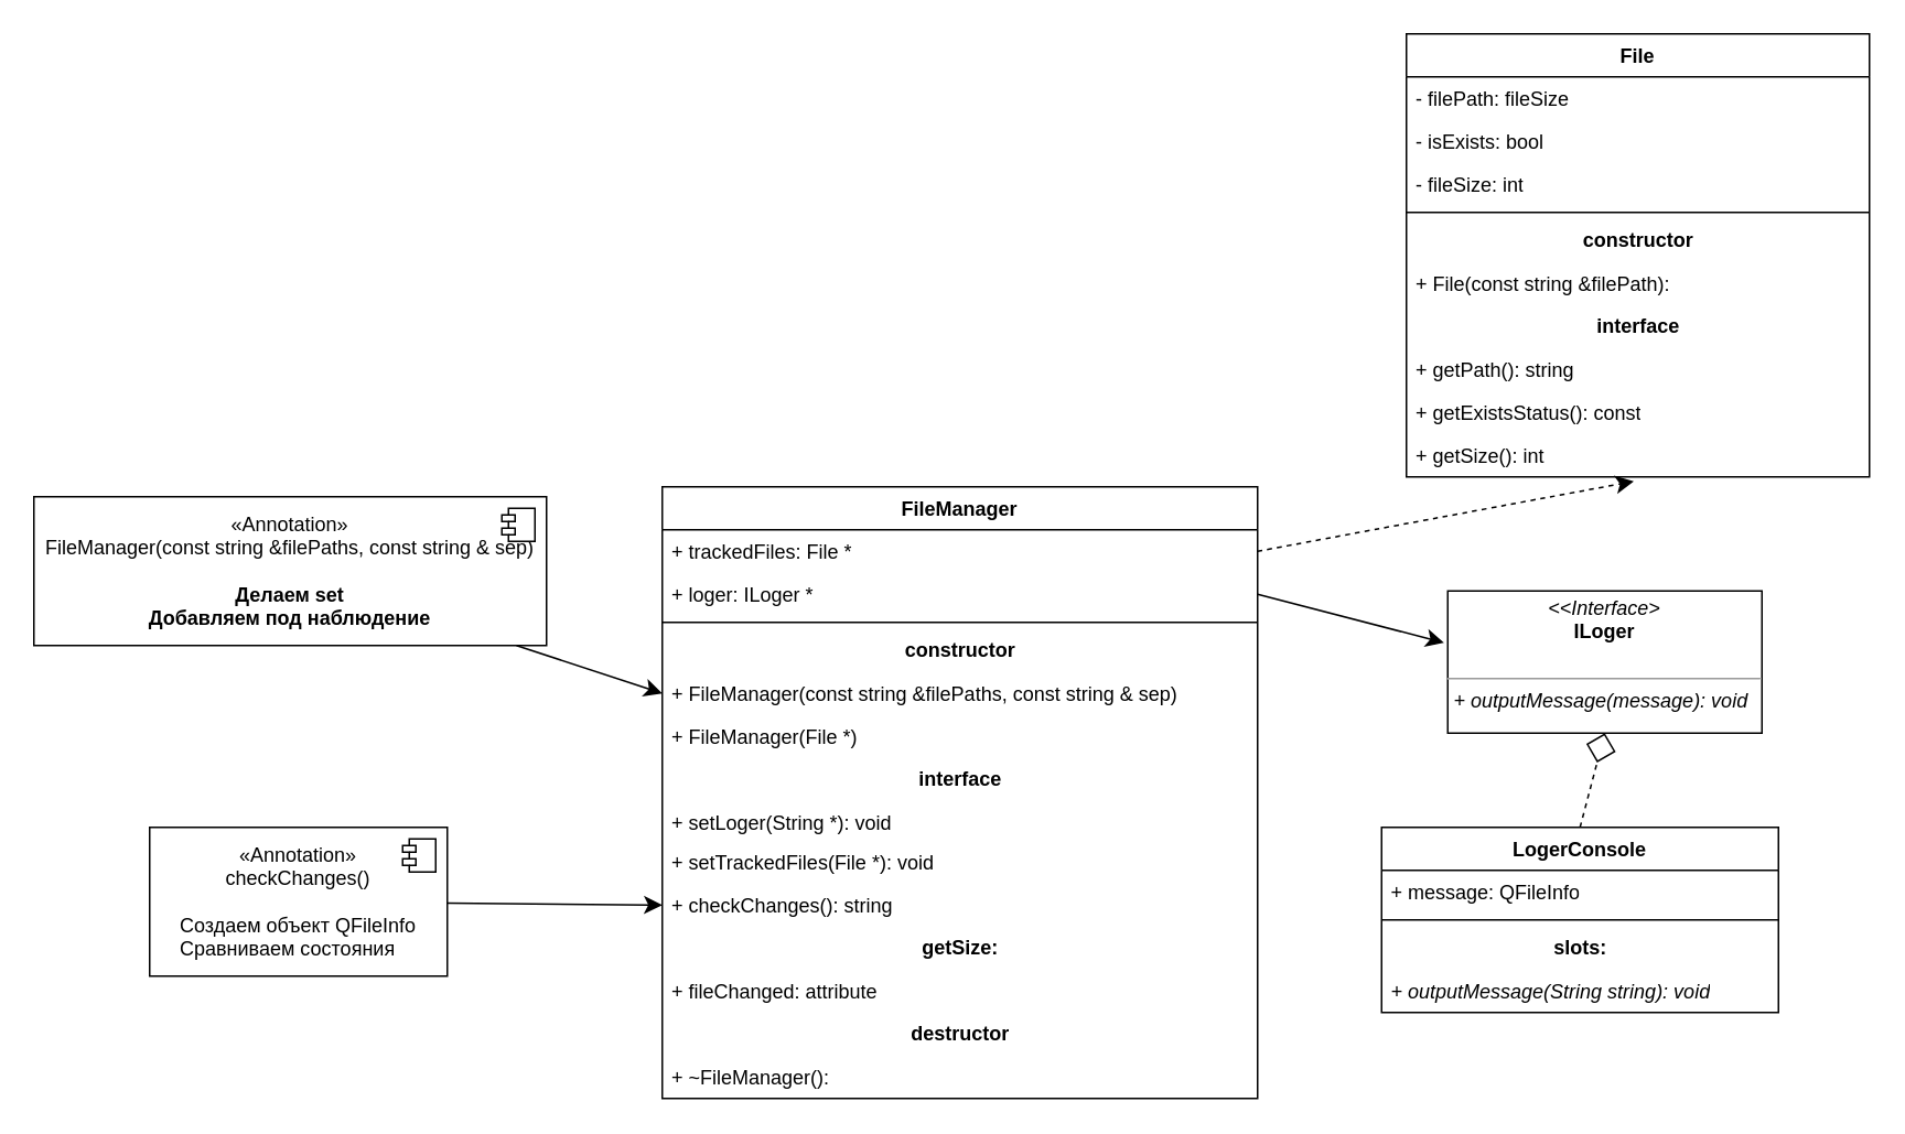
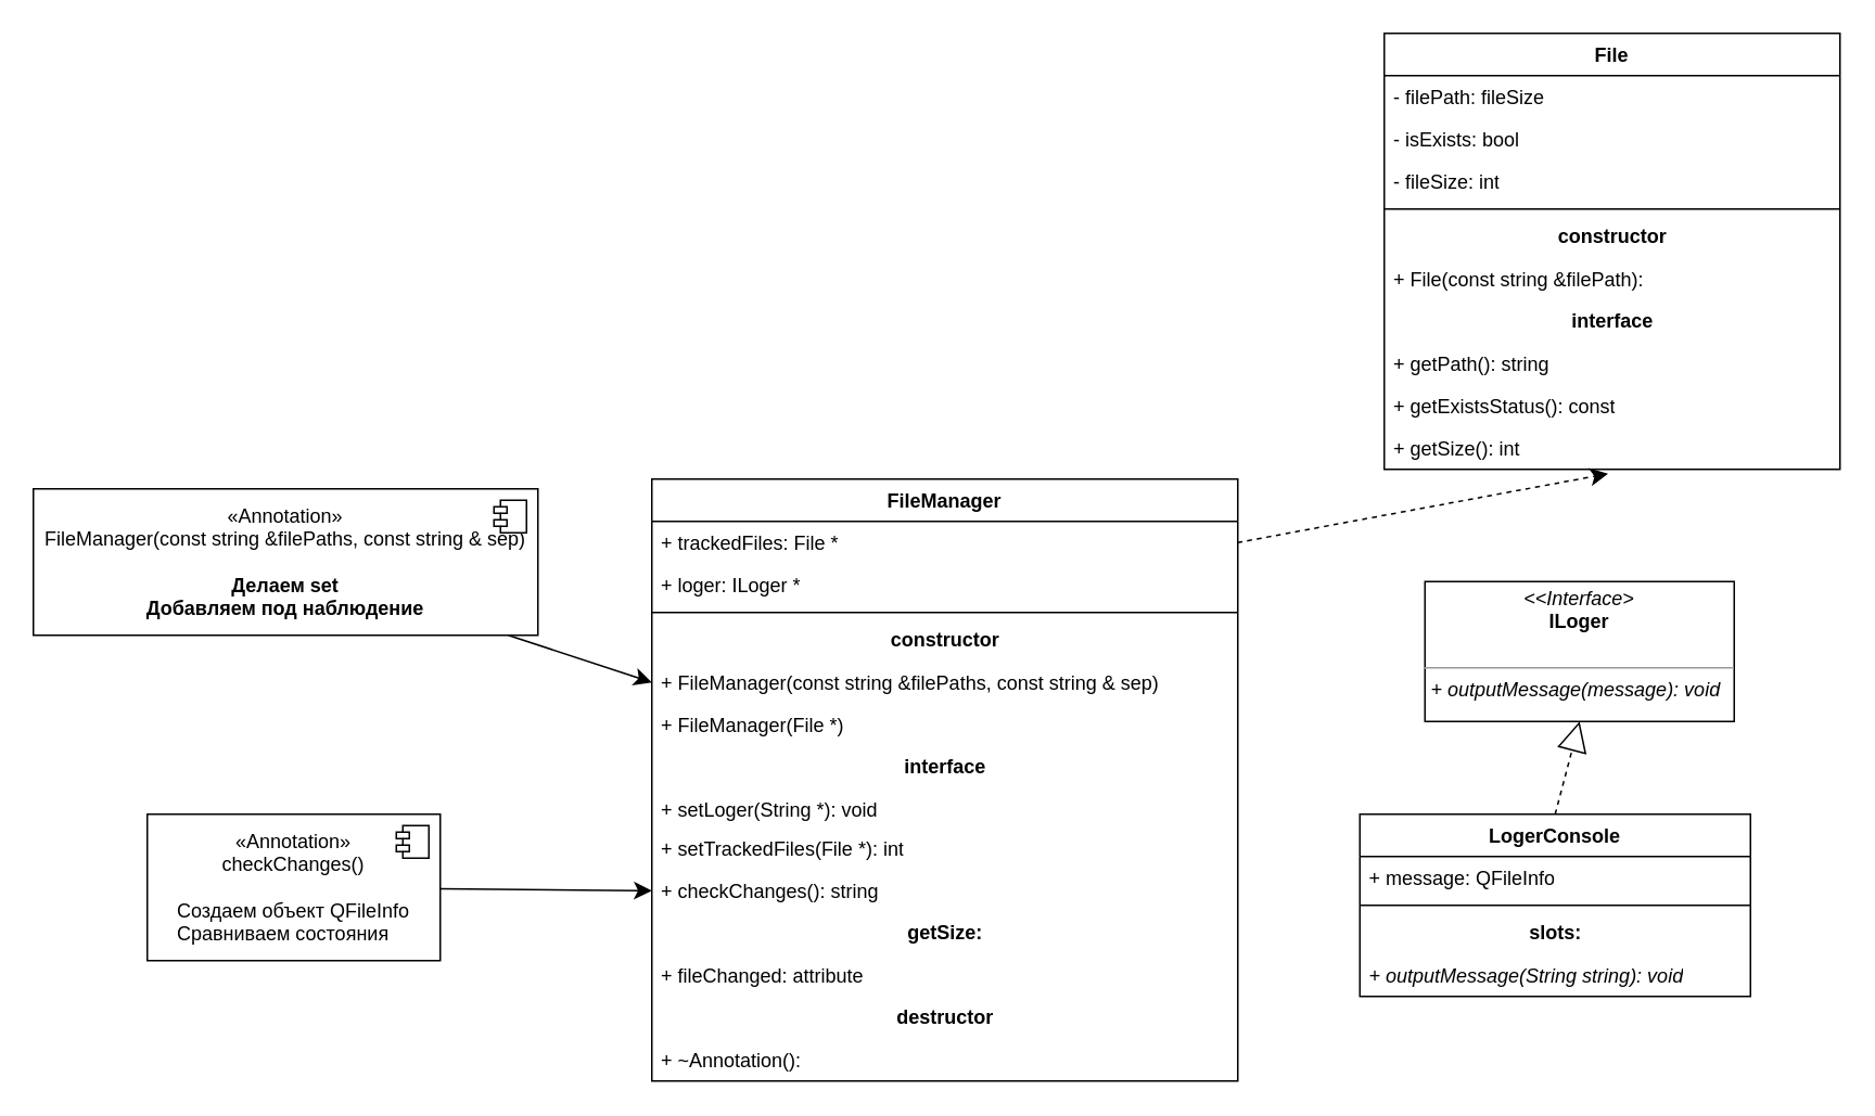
  <mxCell id="0" />
  <mxCell id="1" parent="0" />
  <mxCell id="2" value="File" style="swimlane;fontStyle=1;align=center;verticalAlign=top;childLayout=stackLayout;horizontal=1;startSize=26;horizontalStack=0;resizeParent=1;resizeParentMax=0;resizeLast=0;collapsible=1;marginBottom=0;whiteSpace=wrap;html=1;" parent="1" vertex="1"><mxGeometry x="850" width="280" height="268" as="geometry" y="20"><mxRectangle x="210" y="180" width="60" height="30" as="alternateBounds" /></mxGeometry></mxCell>
  <mxCell id="3" value="- filePath: fileSize" style="text;strokeColor=none;fillColor=none;align=left;verticalAlign=top;spacingLeft=4;spacingRight=4;overflow=hidden;rotatable=0;points=[[0,0.5],[1,0.5]];portConstraint=eastwest;whiteSpace=wrap;html=1;" parent="2" vertex="1"><mxGeometry y="26" width="280" height="26" as="geometry" /></mxCell>
  <mxCell id="4" value="- isExists: bool" style="text;strokeColor=none;fillColor=none;align=left;verticalAlign=top;spacingLeft=4;spacingRight=4;overflow=hidden;rotatable=0;points=[[0,0.5],[1,0.5]];portConstraint=eastwest;whiteSpace=wrap;html=1;" parent="2" vertex="1"><mxGeometry y="52" width="280" height="26" as="geometry" /></mxCell>
  <mxCell id="5" value="- fileSize: int" style="text;strokeColor=none;fillColor=none;align=left;verticalAlign=top;spacingLeft=4;spacingRight=4;overflow=hidden;rotatable=0;points=[[0,0.5],[1,0.5]];portConstraint=eastwest;whiteSpace=wrap;html=1;" parent="2" vertex="1"><mxGeometry y="78" width="280" height="26" as="geometry" /></mxCell>
  <mxCell id="6" value="" style="line;strokeWidth=1;fillColor=none;align=left;verticalAlign=middle;spacingTop=-1;spacingLeft=3;spacingRight=3;rotatable=0;labelPosition=right;points=[];portConstraint=eastwest;strokeColor=inherit;" parent="2" vertex="1"><mxGeometry y="104" width="280" height="8" as="geometry" /></mxCell>
  <mxCell id="7" value="constructor" style="text;align=center;fontStyle=1;verticalAlign=middle;spacingLeft=3;spacingRight=3;strokeColor=none;rotatable=0;points=[[0,0.5],[1,0.5]];portConstraint=eastwest;html=1;" parent="2" vertex="1"><mxGeometry y="112" width="280" height="26" as="geometry" /></mxCell>
  <mxCell id="8" value="+ File(const string &amp;amp;filePath):" style="text;strokeColor=none;fillColor=none;align=left;verticalAlign=top;spacingLeft=4;spacingRight=4;overflow=hidden;rotatable=0;points=[[0,0.5],[1,0.5]];portConstraint=eastwest;whiteSpace=wrap;html=1;" parent="2" vertex="1"><mxGeometry y="138" width="280" height="26" as="geometry" /></mxCell>
  <mxCell id="9" value="interface" style="text;align=center;fontStyle=1;verticalAlign=middle;spacingLeft=3;spacingRight=3;strokeColor=none;rotatable=0;points=[[0,0.5],[1,0.5]];portConstraint=eastwest;html=1;" parent="2" vertex="1"><mxGeometry y="164" width="280" height="26" as="geometry" /></mxCell>
  <mxCell id="10" value="+ getPath(): string" style="text;strokeColor=none;fillColor=none;align=left;verticalAlign=top;spacingLeft=4;spacingRight=4;overflow=hidden;rotatable=0;points=[[0,0.5],[1,0.5]];portConstraint=eastwest;whiteSpace=wrap;html=1;" parent="2" vertex="1"><mxGeometry y="190" width="280" height="26" as="geometry" /></mxCell>
  <mxCell id="11" value="+ getExistsStatus(): const" style="text;strokeColor=none;fillColor=none;align=left;verticalAlign=top;spacingLeft=4;spacingRight=4;overflow=hidden;rotatable=0;points=[[0,0.5],[1,0.5]];portConstraint=eastwest;whiteSpace=wrap;html=1;" parent="2" vertex="1"><mxGeometry y="216" width="280" height="26" as="geometry" /></mxCell>
  <mxCell id="12" value="+ getSize(): int" style="text;strokeColor=none;fillColor=none;align=left;verticalAlign=top;spacingLeft=4;spacingRight=4;overflow=hidden;rotatable=0;points=[[0,0.5],[1,0.5]];portConstraint=eastwest;whiteSpace=wrap;html=1;" parent="2" vertex="1"><mxGeometry y="242" width="280" height="26" as="geometry" /></mxCell>
  <mxCell id="13" value="FileManager" style="swimlane;fontStyle=1;align=center;verticalAlign=top;childLayout=stackLayout;horizontal=1;startSize=26;horizontalStack=0;resizeParent=1;resizeParentMax=0;resizeLast=0;collapsible=1;marginBottom=0;whiteSpace=wrap;html=1;" parent="1" vertex="1"><mxGeometry x="400" y="294" width="360" height="370" as="geometry" /></mxCell>
  <mxCell id="14" value="+ trackedFiles: File *" style="text;strokeColor=none;fillColor=none;align=left;verticalAlign=top;spacingLeft=4;spacingRight=4;overflow=hidden;rotatable=0;points=[[0,0.5],[1,0.5]];portConstraint=eastwest;whiteSpace=wrap;html=1;" parent="13" vertex="1"><mxGeometry y="26" width="360" height="26" as="geometry" /></mxCell>
  <mxCell id="15" value="+ loger: ILoger *" style="text;strokeColor=none;fillColor=none;align=left;verticalAlign=top;spacingLeft=4;spacingRight=4;overflow=hidden;rotatable=0;points=[[0,0.5],[1,0.5]];portConstraint=eastwest;whiteSpace=wrap;html=1;" parent="13" vertex="1"><mxGeometry y="52" width="360" height="26" as="geometry" /></mxCell>
  <mxCell id="16" value="" style="line;strokeWidth=1;fillColor=none;align=left;verticalAlign=middle;spacingTop=-1;spacingLeft=3;spacingRight=3;rotatable=0;labelPosition=right;points=[];portConstraint=eastwest;strokeColor=inherit;" parent="13" vertex="1"><mxGeometry y="78" width="360" height="8" as="geometry" /></mxCell>
  <mxCell id="17" value="constructor" style="text;align=center;fontStyle=1;verticalAlign=middle;spacingLeft=3;spacingRight=3;strokeColor=none;rotatable=0;points=[[0,0.5],[1,0.5]];portConstraint=eastwest;html=1;" parent="13" vertex="1"><mxGeometry y="86" width="360" height="26" as="geometry" /></mxCell>
  <mxCell id="18" value="+ FileManager(const string &amp;amp;filePaths, const string &amp;amp; sep)&amp;nbsp;" style="text;strokeColor=none;fillColor=none;align=left;verticalAlign=top;spacingLeft=4;spacingRight=4;overflow=hidden;rotatable=0;points=[[0,0.5],[1,0.5]];portConstraint=eastwest;whiteSpace=wrap;html=1;" parent="13" vertex="1"><mxGeometry y="112" width="360" height="26" as="geometry" /></mxCell>
  <mxCell id="19" value="+ FileManager(File *)" style="text;strokeColor=none;fillColor=none;align=left;verticalAlign=top;spacingLeft=4;spacingRight=4;overflow=hidden;rotatable=0;points=[[0,0.5],[1,0.5]];portConstraint=eastwest;whiteSpace=wrap;html=1;" parent="13" vertex="1"><mxGeometry y="138" width="360" height="26" as="geometry" /></mxCell>
  <mxCell id="20" value="interface" style="text;align=center;fontStyle=1;verticalAlign=middle;spacingLeft=3;spacingRight=3;strokeColor=none;rotatable=0;points=[[0,0.5],[1,0.5]];portConstraint=eastwest;html=1;" parent="13" vertex="1"><mxGeometry y="164" width="360" height="26" as="geometry" /></mxCell>
  <mxCell id="21" value="&lt;div style=&quot;&quot;&gt;&lt;/div&gt;+ setLoger(String *): void" style="text;strokeColor=none;fillColor=none;align=left;verticalAlign=top;spacingLeft=4;spacingRight=4;overflow=hidden;rotatable=0;points=[[0,0.5],[1,0.5]];portConstraint=eastwest;whiteSpace=wrap;html=1;" parent="13" vertex="1"><mxGeometry y="190" width="360" height="24" as="geometry" /></mxCell>
- <mxCell id="22" value="+ setTrackedFiles(File *): void" style="text;strokeColor=none;fillColor=none;align=left;verticalAlign=top;spacingLeft=4;spacingRight=4;overflow=hidden;rotatable=0;points=[[0,0.5],[1,0.5]];portConstraint=eastwest;whiteSpace=wrap;html=1;" parent="13" vertex="1"><mxGeometry y="214" width="360" height="26" as="geometry" /></mxCell>
+ <mxCell id="22" value="+ setTrackedFiles(File *): int" style="text;strokeColor=none;fillColor=none;align=left;verticalAlign=top;spacingLeft=4;spacingRight=4;overflow=hidden;rotatable=0;points=[[0,0.5],[1,0.5]];portConstraint=eastwest;whiteSpace=wrap;html=1;" parent="13" vertex="1"><mxGeometry y="214" width="360" height="26" as="geometry" /></mxCell>
  <mxCell id="23" value="+ checkChanges(): string" style="text;strokeColor=none;fillColor=none;align=left;verticalAlign=top;spacingLeft=4;spacingRight=4;overflow=hidden;rotatable=0;points=[[0,0.5],[1,0.5]];portConstraint=eastwest;whiteSpace=wrap;html=1;" parent="13" vertex="1"><mxGeometry y="240" width="360" height="26" as="geometry" /></mxCell>
  <mxCell id="24" value="getSize:" style="text;align=center;fontStyle=1;verticalAlign=middle;spacingLeft=3;spacingRight=3;strokeColor=none;rotatable=0;points=[[0,0.5],[1,0.5]];portConstraint=eastwest;html=1;" parent="13" vertex="1"><mxGeometry y="266" width="360" height="26" as="geometry" /></mxCell>
  <mxCell id="25" value="+ fileChanged: attribute" style="text;strokeColor=none;fillColor=none;align=left;verticalAlign=top;spacingLeft=4;spacingRight=4;overflow=hidden;rotatable=0;points=[[0,0.5],[1,0.5]];portConstraint=eastwest;whiteSpace=wrap;html=1;" parent="13" vertex="1"><mxGeometry y="292" width="360" height="26" as="geometry" /></mxCell>
  <mxCell id="26" value="destructor" style="text;align=center;fontStyle=1;verticalAlign=middle;spacingLeft=3;spacingRight=3;strokeColor=none;rotatable=0;points=[[0,0.5],[1,0.5]];portConstraint=eastwest;html=1;" parent="13" vertex="1"><mxGeometry y="318" width="360" height="26" as="geometry" /></mxCell>
- <mxCell id="27" value="+ ~FileManager():" style="text;strokeColor=none;fillColor=none;align=left;verticalAlign=top;spacingLeft=4;spacingRight=4;overflow=hidden;rotatable=0;points=[[0,0.5],[1,0.5]];portConstraint=eastwest;whiteSpace=wrap;html=1;" parent="13" vertex="1"><mxGeometry y="344" width="360" height="26" as="geometry" /></mxCell>
+ <mxCell id="27" value="+ ~Annotation():" style="text;strokeColor=none;fillColor=none;align=left;verticalAlign=top;spacingLeft=4;spacingRight=4;overflow=hidden;rotatable=0;points=[[0,0.5],[1,0.5]];portConstraint=eastwest;whiteSpace=wrap;html=1;" parent="13" vertex="1"><mxGeometry y="344" width="360" height="26" as="geometry" /></mxCell>
  <mxCell id="28" value="LogerConsole" style="swimlane;fontStyle=1;align=center;verticalAlign=top;childLayout=stackLayout;horizontal=1;startSize=26;horizontalStack=0;resizeParent=1;resizeParentMax=0;resizeLast=0;collapsible=1;marginBottom=0;whiteSpace=wrap;html=1;" parent="1" vertex="1"><mxGeometry x="835" y="500" width="240" height="112" as="geometry" /></mxCell>
  <mxCell id="29" value="+ message: QFileInfo" style="text;align=left;verticalAlign=top;spacingLeft=4;spacingRight=4;overflow=hidden;rotatable=0;points=[[0,0.5],[1,0.5]];portConstraint=eastwest;whiteSpace=wrap;html=1;" parent="28" vertex="1"><mxGeometry y="26" width="240" height="26" as="geometry" /></mxCell>
  <mxCell id="30" value="" style="line;strokeWidth=1;align=left;verticalAlign=middle;spacingTop=-1;spacingLeft=3;spacingRight=3;rotatable=0;labelPosition=right;points=[];portConstraint=eastwest;" parent="28" vertex="1"><mxGeometry y="52" width="240" height="8" as="geometry" /></mxCell>
  <mxCell id="31" value="slots:" style="text;align=center;fontStyle=1;verticalAlign=middle;spacingLeft=3;spacingRight=3;strokeColor=none;rotatable=0;points=[[0,0.5],[1,0.5]];portConstraint=eastwest;html=1;" parent="28" vertex="1"><mxGeometry y="60" width="240" height="26" as="geometry" /></mxCell>
  <mxCell id="32" value="&lt;i style=&quot;border-color: var(--border-color);&quot;&gt;+ outputMessage(String string): void&lt;/i&gt;" style="text;align=left;verticalAlign=top;spacingLeft=4;spacingRight=4;overflow=hidden;rotatable=0;points=[[0,0.5],[1,0.5]];portConstraint=eastwest;whiteSpace=wrap;html=1;" parent="28" vertex="1"><mxGeometry y="86" width="240" height="26" as="geometry" /></mxCell>
- <mxCell id="33" value="" style="endArrow=diamond;endSize=16;endFill=0;html=1;rounded=0;entryX=0.5;entryY=1;entryDx=0;entryDy=0;exitX=0.5;exitY=0;exitDx=0;exitDy=0;dashed=1;" parent="1" source="28" target="34" edge="1"><mxGeometry width="160" relative="1" as="geometry"><mxPoint x="810" y="770" as="sourcePoint" /><mxPoint x="740" y="560" as="targetPoint" /></mxGeometry></mxCell>
+ <mxCell id="33" value="" style="endArrow=block;endSize=16;endFill=0;html=1;rounded=0;entryX=0.5;entryY=1;entryDx=0;entryDy=0;exitX=0.5;exitY=0;exitDx=0;exitDy=0;dashed=1;" parent="1" source="28" target="34" edge="1"><mxGeometry width="160" relative="1" as="geometry"><mxPoint x="810" y="770" as="sourcePoint" /><mxPoint x="740" y="560" as="targetPoint" /></mxGeometry></mxCell>
  <mxCell id="34" value="&lt;p style=&quot;margin:0px;margin-top:4px;text-align:center;&quot;&gt;&lt;i&gt;&amp;lt;&amp;lt;Interface&amp;gt;&lt;/i&gt;&lt;br&gt;&lt;b&gt;ILoger&lt;/b&gt;&lt;/p&gt;&lt;p style=&quot;margin:0px;margin-left:4px;&quot;&gt;&lt;br&gt;&lt;/p&gt;&lt;hr size=&quot;1&quot;&gt;&lt;p style=&quot;margin:0px;margin-left:4px;&quot;&gt;&lt;i&gt;+ outputMessage(message): void&lt;/i&gt;&lt;br&gt;&lt;/p&gt;" style="verticalAlign=top;align=left;overflow=fill;fontSize=12;fontFamily=Helvetica;html=1;whiteSpace=wrap;" parent="1" vertex="1"><mxGeometry x="875" y="357" width="190" height="86" as="geometry" /></mxCell>
  <mxCell id="35" style="edgeStyle=none;curved=1;rounded=0;orthogonalLoop=1;jettySize=auto;html=1;entryX=0;entryY=0.5;entryDx=0;entryDy=0;fontSize=12;startSize=8;endSize=8;" parent="1" source="36" target="18" edge="1"><mxGeometry relative="1" as="geometry" /></mxCell>
  <mxCell id="36" value="«Annotation»&lt;br&gt;&lt;span style=&quot;text-align: left;&quot;&gt;FileManager(const string &amp;amp;filePaths, const string &amp;amp; sep)&lt;/span&gt;&lt;div&gt;&lt;div style=&quot;text-align: left;&quot;&gt;&lt;br&gt;&lt;/div&gt;&lt;div&gt;&lt;b&gt;Делаем set&lt;/b&gt;&lt;/div&gt;&lt;div&gt;&lt;b&gt;Добавляем под наблюдение&lt;/b&gt;&lt;/div&gt;&lt;/div&gt;" style="html=1;dropTarget=0;whiteSpace=wrap;" parent="1" vertex="1"><mxGeometry x="20" y="300" width="310" height="90" as="geometry" /></mxCell>
  <mxCell id="37" value="" style="shape=module;jettyWidth=8;jettyHeight=4;" parent="36" vertex="1"><mxGeometry x="1" width="20" height="20" relative="1" as="geometry"><mxPoint x="-27" y="7" as="offset" /></mxGeometry></mxCell>
  <mxCell id="38" style="edgeStyle=none;curved=1;rounded=0;orthogonalLoop=1;jettySize=auto;html=1;entryX=0;entryY=0.5;entryDx=0;entryDy=0;fontSize=12;startSize=8;endSize=8;" parent="1" source="39" target="23" edge="1"><mxGeometry relative="1" as="geometry" /></mxCell>
  <mxCell id="39" value="«Annotation»&lt;br&gt;&lt;span style=&quot;text-align: left;&quot;&gt;checkChanges()&lt;/span&gt;&lt;br&gt;&lt;div&gt;&lt;span style=&quot;text-align: left;&quot;&gt;&lt;br&gt;&lt;/span&gt;&lt;/div&gt;&lt;div style=&quot;text-align: left;&quot;&gt;Создаем объект QFileInfo&lt;/div&gt;&lt;div style=&quot;text-align: left;&quot;&gt;Сравниваем состояния&lt;/div&gt;" style="html=1;dropTarget=0;whiteSpace=wrap;" parent="1" vertex="1"><mxGeometry x="90" y="500" width="180" height="90" as="geometry" /></mxCell>
  <mxCell id="40" value="" style="shape=module;jettyWidth=8;jettyHeight=4;" parent="39" vertex="1"><mxGeometry x="1" width="20" height="20" relative="1" as="geometry"><mxPoint x="-27" y="7" as="offset" /></mxGeometry></mxCell>
  <mxCell id="41" style="edgeStyle=none;curved=1;rounded=0;orthogonalLoop=1;jettySize=auto;html=1;exitX=1;exitY=0.5;exitDx=0;exitDy=0;entryX=0.491;entryY=1.104;entryDx=0;entryDy=0;entryPerimeter=0;fontSize=12;startSize=8;endSize=8;dashed=1;" edge="1" parent="1" source="14" target="12"><mxGeometry relative="1" as="geometry" /></mxCell>
- <mxCell id="42" style="edgeStyle=none;curved=1;rounded=0;orthogonalLoop=1;jettySize=auto;html=1;exitX=1;exitY=0.5;exitDx=0;exitDy=0;entryX=-0.012;entryY=0.364;entryDx=0;entryDy=0;entryPerimeter=0;fontSize=12;startSize=8;endSize=8;" edge="1" parent="1" source="15" target="34"><mxGeometry relative="1" as="geometry" /></mxCell>
